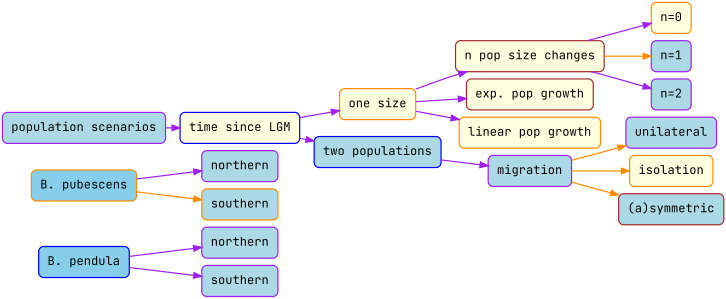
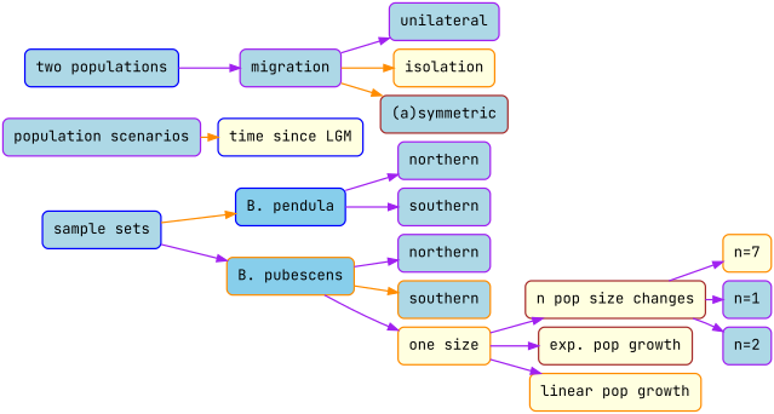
  digraph {
    bgcolor=white
    fontname="JetBrains Mono"
    rankdir=LR
    node [color=purple fillcolor=lightblue fontname="JetBrains Mono" fontsize=30 margin=0.3 nodesep=1 penwidth=3 shape=box style="rounded,filled"]
    edge [arrowsize=2 color=purple fontname="JetBrains Mono" penwidth=3 splines=curved weight=1]
+   n1 [color=blue label="sample sets"]
    n2 [color=blue fillcolor=skyblue label="B. pendula"]
    n3 [color=darkorange fillcolor=skyblue label="B. pubescens"]
    n4 [label=northern]
    n5 [label=southern]
    n6 [label=northern]
    n7 [color=darkorange label=southern]
    n8 [label="population scenarios"]
    n9 [color=blue fillcolor=lightyellow label="time since LGM"]
    n10 [color=darkorange fillcolor=lightyellow label="one size"]
    n11 [color=blue label="two populations"]
    n12 [color=brown fillcolor=lightyellow label="n pop size changes"]
    n13 [color=brown fillcolor=lightyellow label="exp. pop growth"]
    n14 [color=darkorange fillcolor=lightyellow label="linear pop growth"]
    n15 [label=migration]
-   n16 [color=darkorange fillcolor=lightyellow label="n=0"]
+   n16 [color=darkorange fillcolor=lightyellow label="n=7"]
    n17 [label="n=1"]
    n18 [label="n=2"]
    n19 [label=unilateral]
    n20 [color=darkorange fillcolor=lightyellow label=isolation]
    n21 [color=brown label="(a)symmetric"]
+   n1 -> n2 [color=darkorange]
+   n1 -> n3
    n2 -> n4
    n2 -> n5
    n3 -> n6
    n3 -> n7 [color=darkorange]
-   n8 -> n9
-   n9 -> n10
-   n9 -> n11
+   n8 -> n9 [color=darkorange]
+   n3 -> n10
    n10 -> n12
    n10 -> n13
    n10 -> n14
    n11 -> n15
    n12 -> n16
-   n12 -> n17 [color=darkorange]
+   n12 -> n17
    n12 -> n18
-   n15 -> n19 [color=darkorange]
+   n15 -> n19
    n15 -> n20 [color=darkorange]
    n15 -> n21 [color=darkorange]
  }
